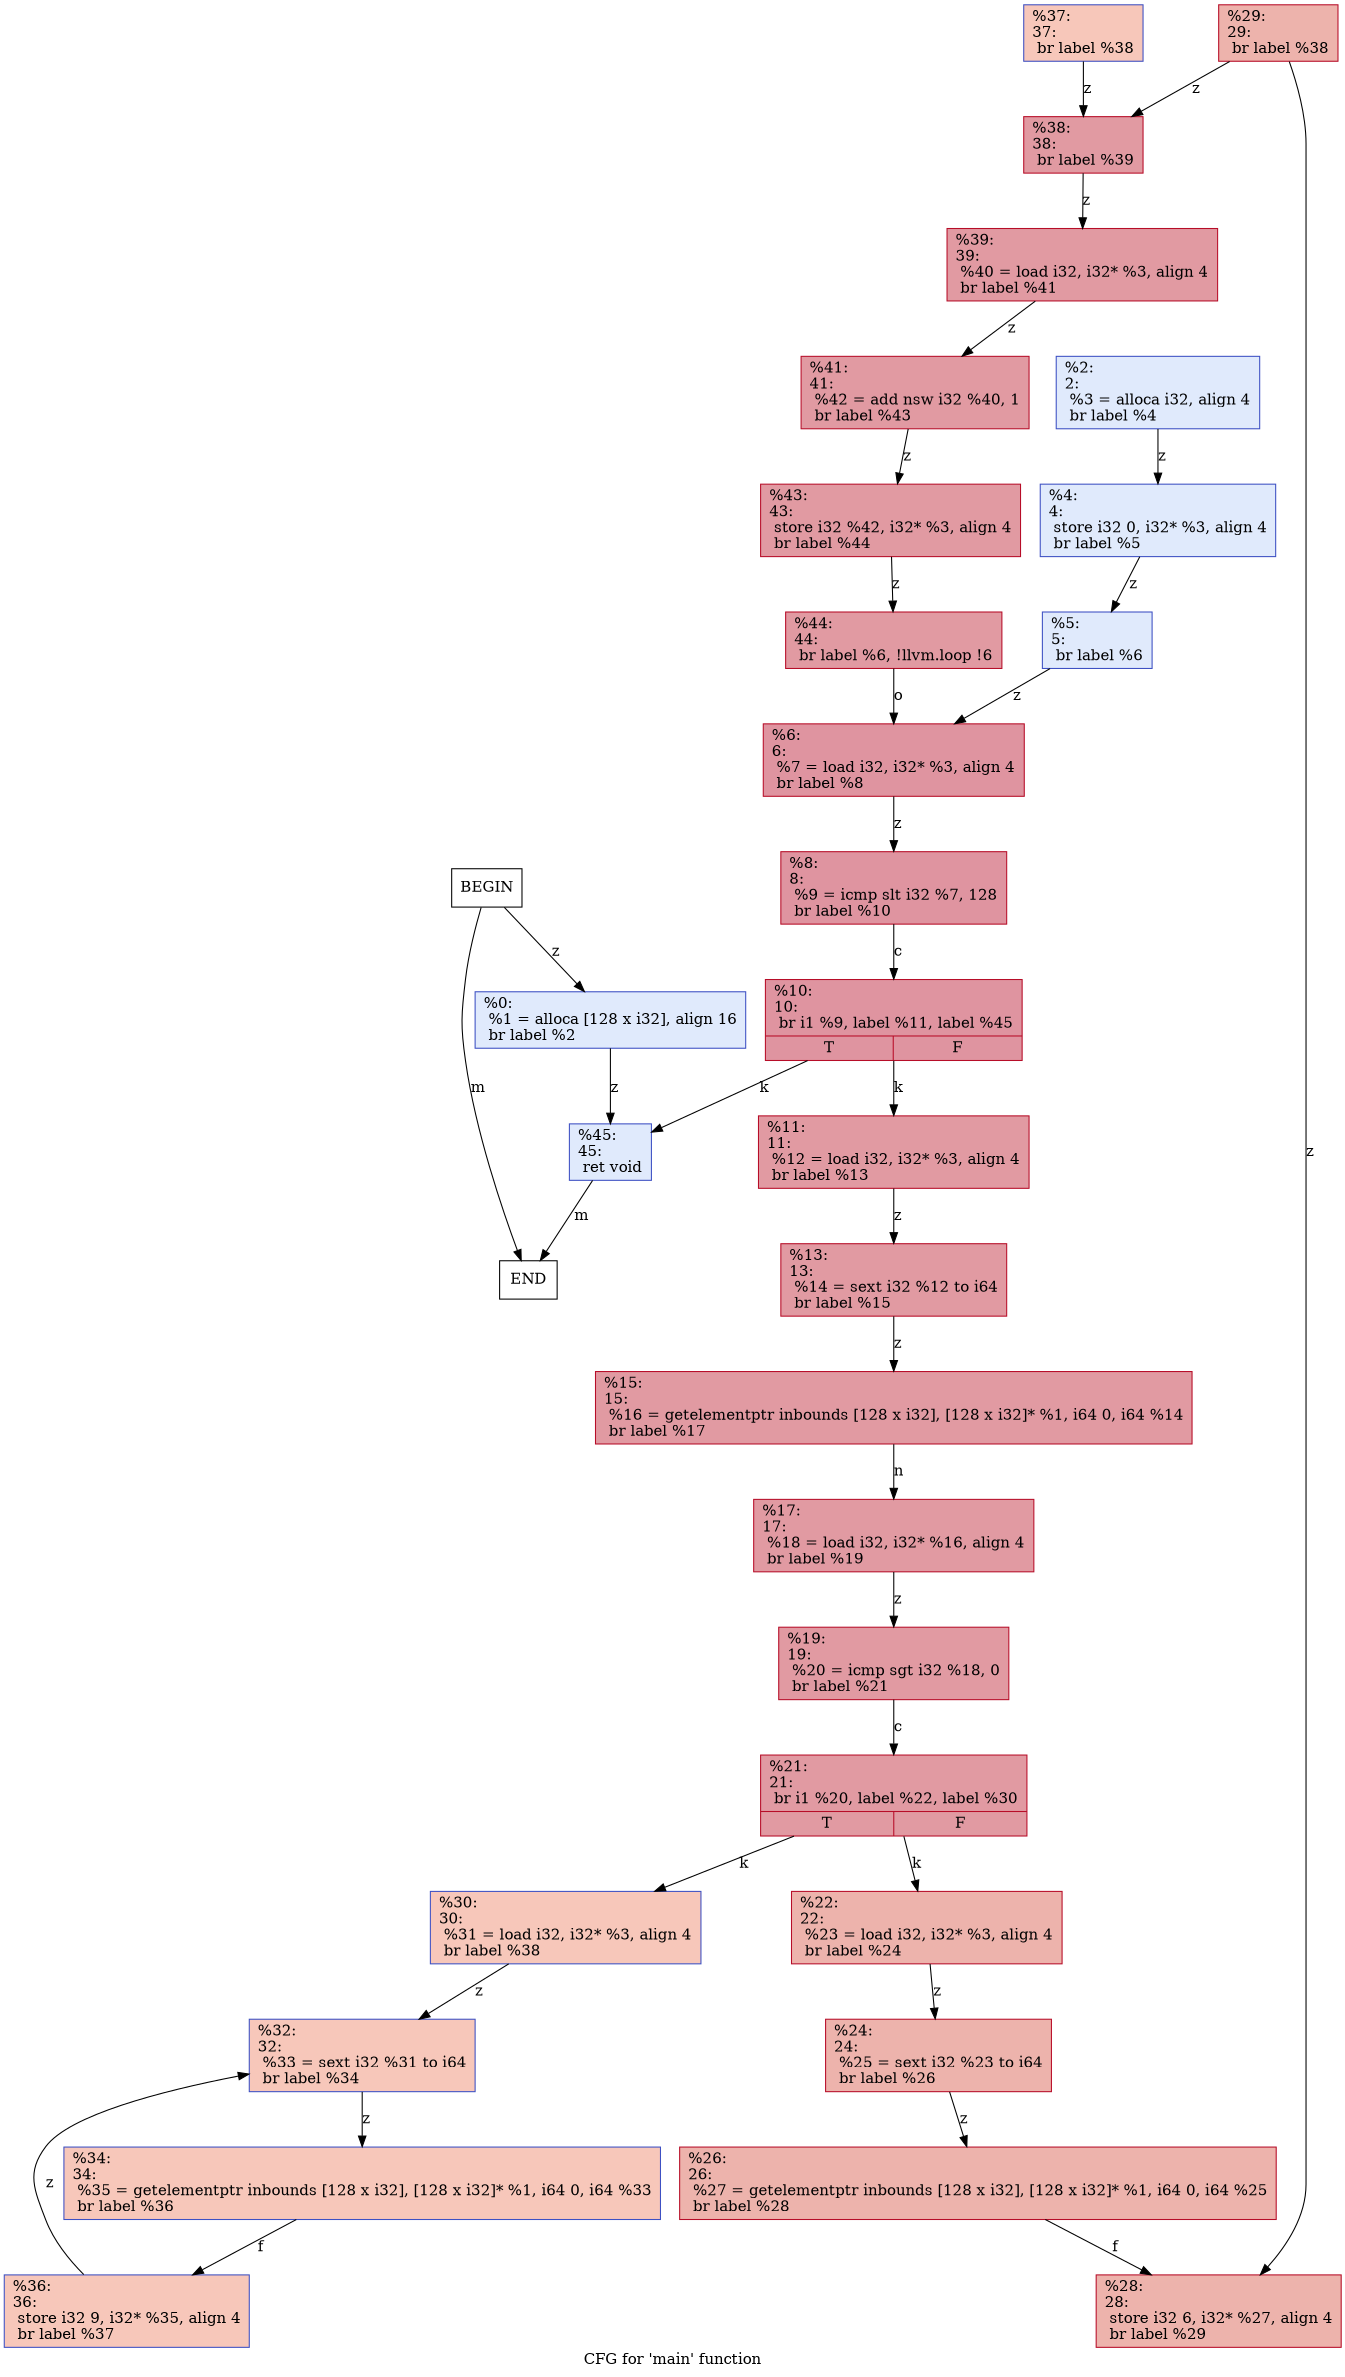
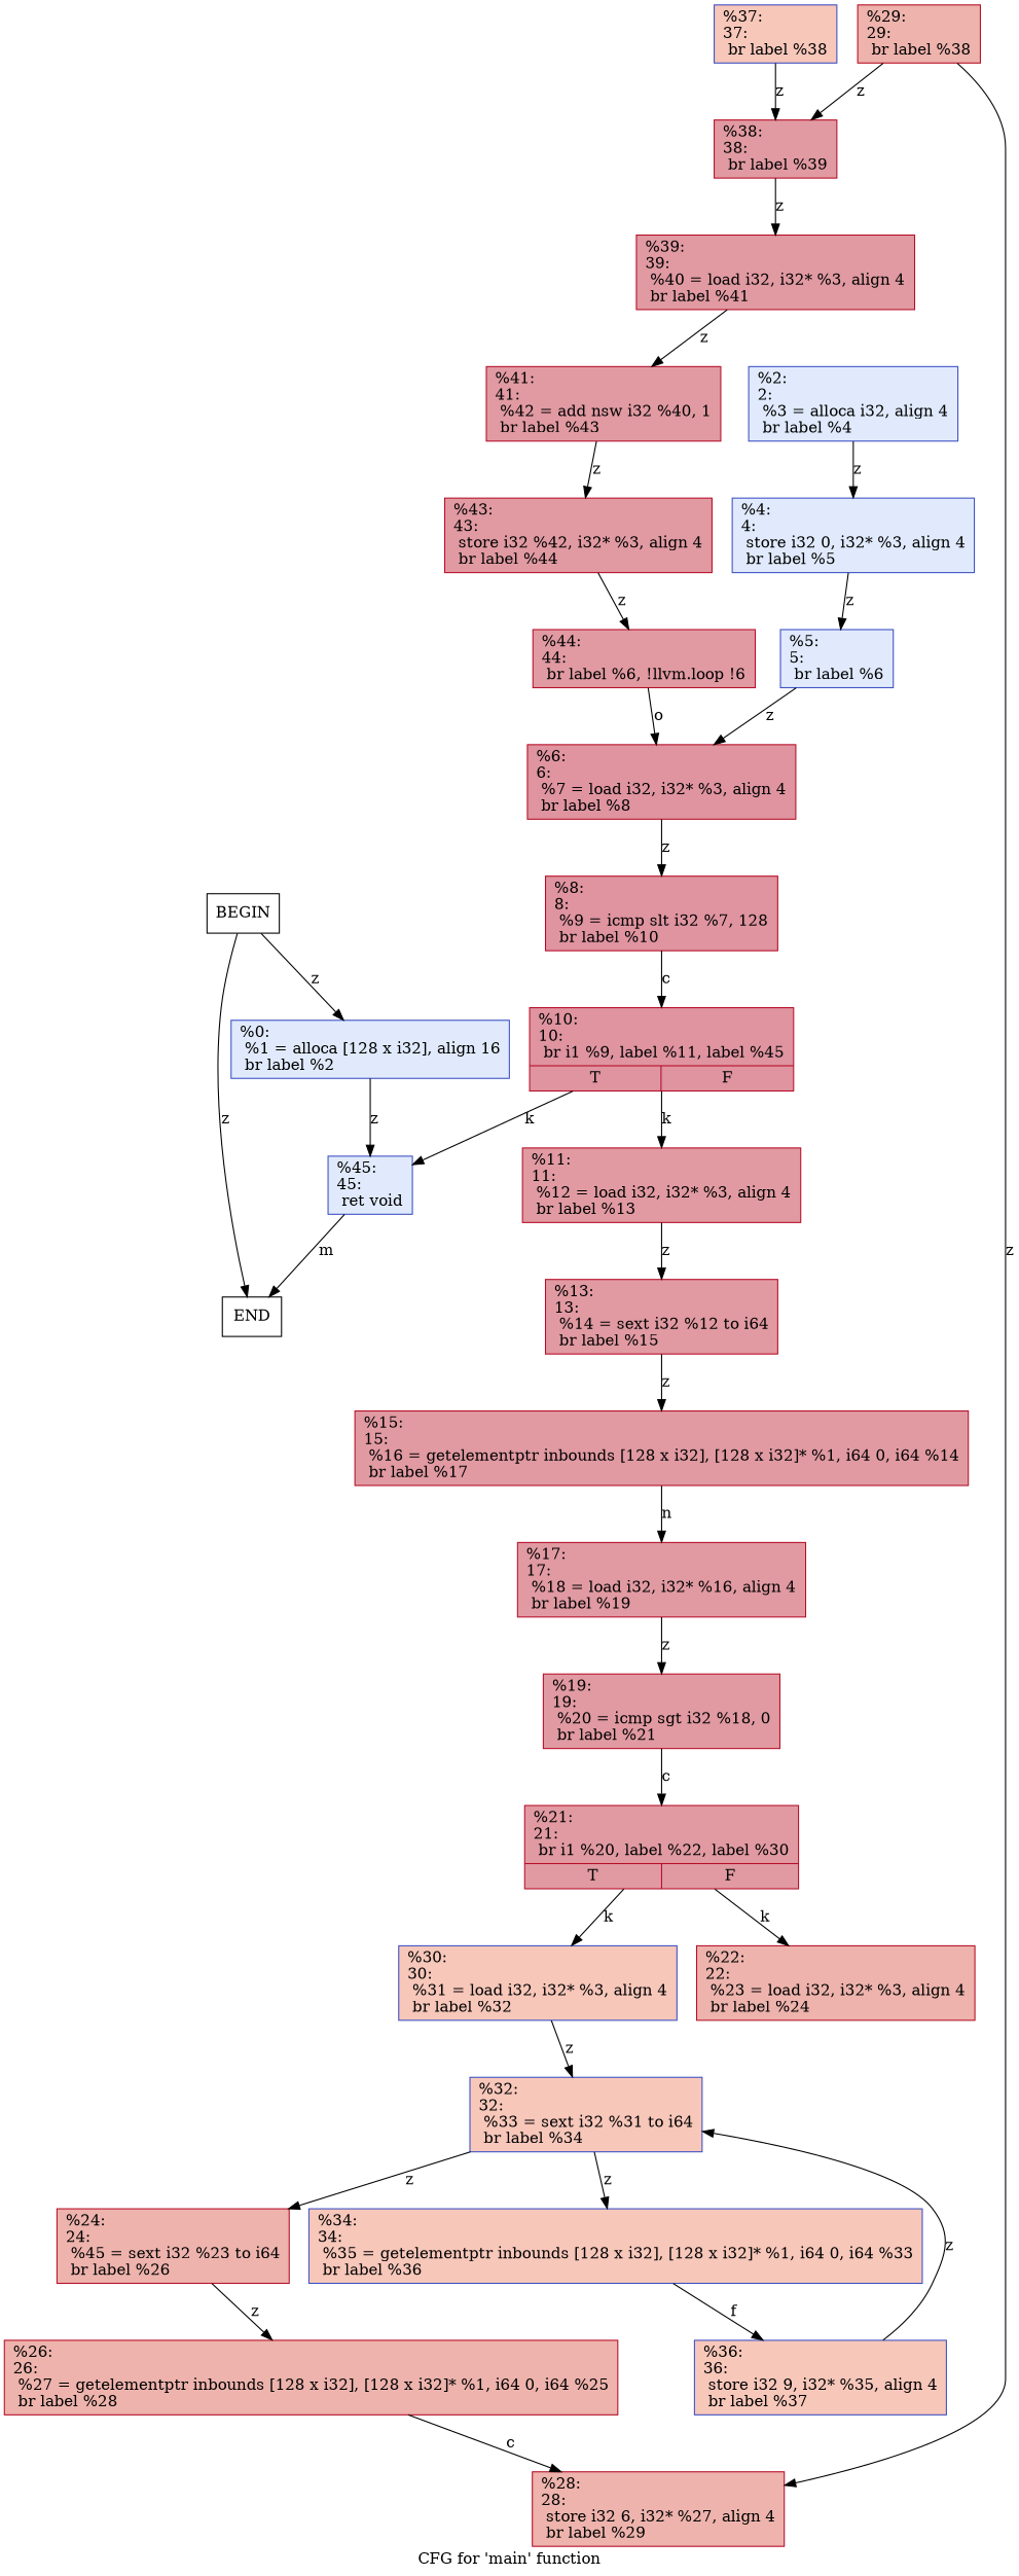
  digraph {
    fontname="DejaVu Serif"
    label="CFG for 'main' function"
    node [fontname="DejaVu Serif" shape=record color="#b70d28ff" fillcolor="#bb1b2c70" style=filled]
    edge [fontname="DejaVu Serif"]
    n1 [label=BEGIN color="" fillcolor="" style=""]
    n2 [color="#3d50c3ff" fillcolor="#b9d0f970" label="{%0:\l  %1 = alloca [128 x i32], align 16\l  br label %2\l}"]
    n3 [label=END color="" fillcolor="" style=""]
    n4 [color="#3d50c3ff" fillcolor="#b9d0f970" label="{%45:\l45:                                               \l  ret void\l}"]
    n5 [color="#3d50c3ff" fillcolor="#b9d0f970" label="{%2:\l2:                                                \l  %3 = alloca i32, align 4\l  br label %4\l}"]
    n6 [color="#3d50c3ff" fillcolor="#b9d0f970" label="{%4:\l4:                                                \l  store i32 0, i32* %3, align 4\l  br label %5\l}"]
    n7 [color="#3d50c3ff" fillcolor="#b9d0f970" label="{%5:\l5:                                                \l  br label %6\l}"]
    n8 [fillcolor="#b70d2870" label="{%6:\l6:                                                \l  %7 = load i32, i32* %3, align 4\l  br label %8\l}"]
    n9 [fillcolor="#b70d2870" label="{%8:\l8:                                                \l  %9 = icmp slt i32 %7, 128\l  br label %10\l}"]
    n10 [fillcolor="#b70d2870" label="{%10:\l10:                                               \l  br i1 %9, label %11, label %45\l|{<s0>T|<s1>F}}"]
    n11 [label="{%11:\l11:                                               \l  %12 = load i32, i32* %3, align 4\l  br label %13\l}"]
    n12 [label="{%13:\l13:                                               \l  %14 = sext i32 %12 to i64\l  br label %15\l}"]
    n13 [label="{%15:\l15:                                               \l  %16 = getelementptr inbounds [128 x i32], [128 x i32]* %1, i64 0, i64 %14\l  br label %17\l}"]
    n14 [label="{%17:\l17:                                               \l  %18 = load i32, i32* %16, align 4\l  br label %19\l}"]
    n15 [label="{%19:\l19:                                               \l  %20 = icmp sgt i32 %18, 0\l  br label %21\l}"]
    n16 [label="{%21:\l21:                                               \l  br i1 %20, label %22, label %30\l|{<s0>T|<s1>F}}"]
    n17 [fillcolor="#d6524470" label="{%22:\l22:                                               \l  %23 = load i32, i32* %3, align 4\l  br label %24\l}"]
-   n18 [color="#3d50c3ff" fillcolor="#ec7f6370" label="{%30:\l30:                                               \l  %31 = load i32, i32* %3, align 4\l  br label %38\l}"]
-   n19 [fillcolor="#d6524470" label="{%24:\l24:                                               \l  %25 = sext i32 %23 to i64\l  br label %26\l}"]
+   n18 [color="#3d50c3ff" fillcolor="#ec7f6370" label="{%30:\l30:                                               \l  %31 = load i32, i32* %3, align 4\l  br label %32\l}"]
+   n19 [fillcolor="#d6524470" label="{%24:\l24:                                               \l  %45 = sext i32 %23 to i64\l  br label %26\l}"]
    n20 [color="#3d50c3ff" fillcolor="#ec7f6370" label="{%32:\l32:                                               \l  %33 = sext i32 %31 to i64\l  br label %34\l}"]
    n21 [fillcolor="#d6524470" label="{%26:\l26:                                               \l  %27 = getelementptr inbounds [128 x i32], [128 x i32]* %1, i64 0, i64 %25\l  br label %28\l}"]
    n22 [color="#3d50c3ff" fillcolor="#ec7f6370" label="{%34:\l34:                                               \l  %35 = getelementptr inbounds [128 x i32], [128 x i32]* %1, i64 0, i64 %33\l  br label %36\l}"]
    n23 [fillcolor="#d6524470" label="{%28:\l28:                                               \l  store i32 6, i32* %27, align 4\l  br label %29\l}"]
    n24 [fillcolor="#d6524470" label="{%29:\l29:                                               \l  br label %38\l}"]
    n25 [label="{%38:\l38:                                               \l  br label %39\l}"]
    n26 [label="{%39:\l39:                                               \l  %40 = load i32, i32* %3, align 4\l  br label %41\l}"]
    n27 [label="{%41:\l41:                                               \l  %42 = add nsw i32 %40, 1\l  br label %43\l}"]
    n28 [color="#3d50c3ff" fillcolor="#ec7f6370" label="{%36:\l36:                                               \l  store i32 9, i32* %35, align 4\l  br label %37\l}"]
    n29 [color="#3d50c3ff" fillcolor="#ec7f6370" label="{%37:\l37:                                               \l  br label %38\l}"]
    n30 [label="{%43:\l43:                                               \l  store i32 %42, i32* %3, align 4\l  br label %44\l}"]
    n31 [label="{%44:\l44:                                               \l  br label %6, !llvm.loop !6\l}"]
    n1 -> n2 [label=z]
-   n1 -> n3 [label=m]
+   n1 -> n3 [label=z]
    n2 -> n4 [label=z]
    n4 -> n3 [label=m]
    n5 -> n6 [label=z]
    n6 -> n7 [label=z]
    n7 -> n8 [label=z]
    n8 -> n9 [label=z]
    n9 -> n10 [label=c]
    n10 -> n4 [label=k]
    n10 -> n11 [label=k]
    n11 -> n12 [label=z]
    n12 -> n13 [label=z]
    n13 -> n14 [label=n]
    n14 -> n15 [label=z]
    n15 -> n16 [label=c]
    n16 -> n17 [label=k]
    n16 -> n18 [label=k]
-   n17 -> n19 [label=z]
+   n20 -> n19 [label=z]
    n18 -> n20 [label=z]
    n19 -> n21 [label=z]
    n20 -> n22 [label=z]
-   n21 -> n23 [label=f]
+   n21 -> n23 [label=c]
    n22 -> n28 [label=f]
    n24 -> n23 [label=z]
    n24 -> n25 [label=z]
    n25 -> n26 [label=z]
    n26 -> n27 [label=z]
    n27 -> n30 [label=z]
    n28 -> n20 [label=z]
    n29 -> n25 [label=z]
    n30 -> n31 [label=z]
    n31 -> n8 [label=o]
  }
